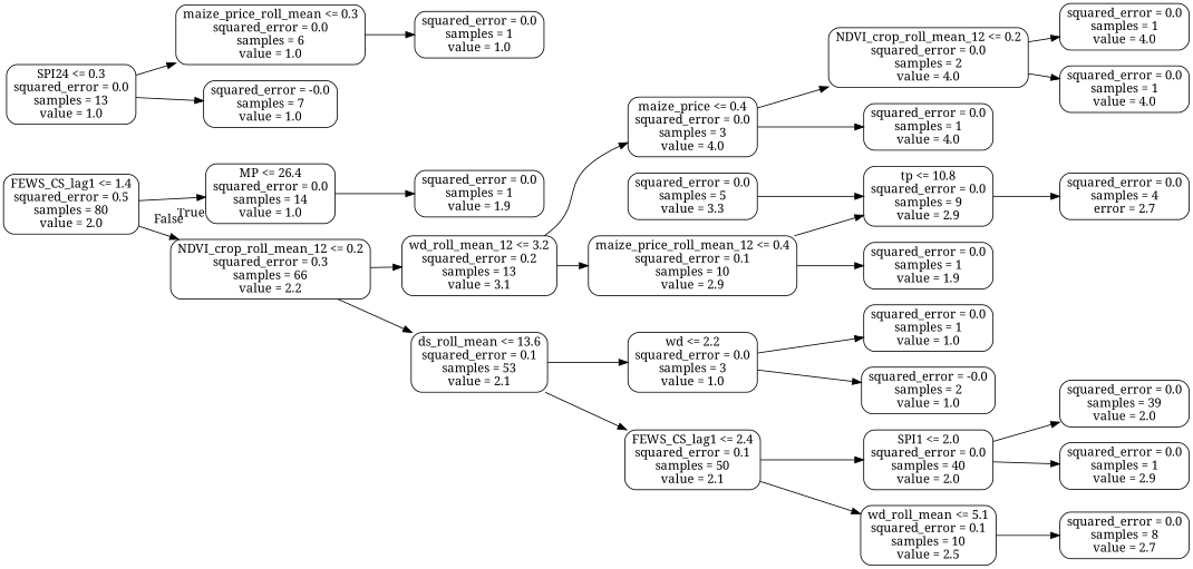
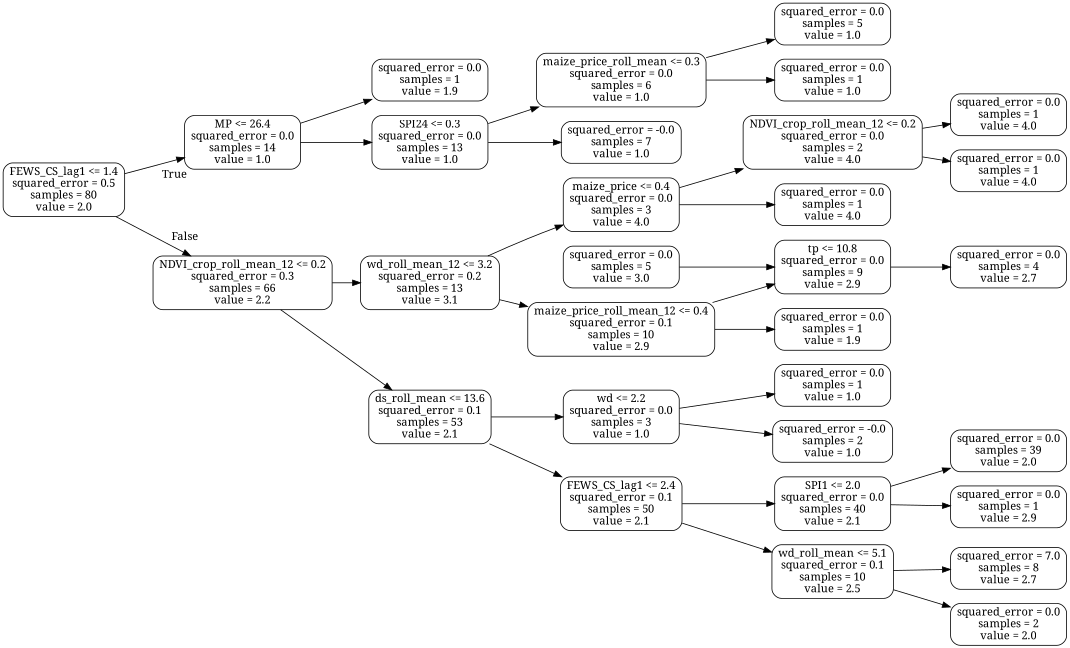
  digraph {
    fontname="Noto Serif"
    rankdir=LR
    node [color=black fontname="Noto Serif" shape=box style=rounded]
    edge [fontname="Noto Serif"]
    n1 [label="FEWS_CS_lag1 <= 1.4\nsquared_error = 0.5\nsamples = 80\nvalue = 2.0"]
    n2 [label="MP <= 26.4\nsquared_error = 0.0\nsamples = 14\nvalue = 1.0"]
    n3 [label="NDVI_crop_roll_mean_12 <= 0.2\nsquared_error = 0.3\nsamples = 66\nvalue = 2.2"]
    n4 [label="squared_error = 0.0\nsamples = 1\nvalue = 1.9"]
    n5 [label="SPI24 <= 0.3\nsquared_error = 0.0\nsamples = 13\nvalue = 1.0"]
    n6 [label="wd_roll_mean_12 <= 3.2\nsquared_error = 0.2\nsamples = 13\nvalue = 3.1"]
    n7 [label="ds_roll_mean <= 13.6\nsquared_error = 0.1\nsamples = 53\nvalue = 2.1"]
    n8 [label="maize_price_roll_mean <= 0.3\nsquared_error = 0.0\nsamples = 6\nvalue = 1.0"]
    n9 [label="squared_error = -0.0\nsamples = 7\nvalue = 1.0"]
+   n10 [label="squared_error = 0.0\nsamples = 5\nvalue = 1.0"]
    n11 [label="squared_error = 0.0\nsamples = 1\nvalue = 1.0"]
    n12 [label="maize_price <= 0.4\nsquared_error = 0.0\nsamples = 3\nvalue = 4.0"]
    n13 [label="maize_price_roll_mean_12 <= 0.4\nsquared_error = 0.1\nsamples = 10\nvalue = 2.9"]
    n14 [label="wd <= 2.2\nsquared_error = 0.0\nsamples = 3\nvalue = 1.0"]
    n15 [label="FEWS_CS_lag1 <= 2.4\nsquared_error = 0.1\nsamples = 50\nvalue = 2.1"]
    n16 [label="NDVI_crop_roll_mean_12 <= 0.2\nsquared_error = 0.0\nsamples = 2\nvalue = 4.0"]
    n17 [label="squared_error = 0.0\nsamples = 1\nvalue = 4.0"]
    n18 [label="tp <= 10.8\nsquared_error = 0.0\nsamples = 9\nvalue = 2.9"]
    n19 [label="squared_error = 0.0\nsamples = 1\nvalue = 1.9"]
    n20 [label="squared_error = 0.0\nsamples = 1\nvalue = 4.0"]
    n21 [label="squared_error = 0.0\nsamples = 1\nvalue = 4.0"]
-   n22 [label="squared_error = 0.0\nsamples = 4\nerror = 2.7"]
-   n23 [label="squared_error = 0.0\nsamples = 5\nvalue = 3.3"]
+   n22 [label="squared_error = 0.0\nsamples = 4\nvalue = 2.7"]
+   n23 [label="squared_error = 0.0\nsamples = 5\nvalue = 3.0"]
    n24 [label="squared_error = 0.0\nsamples = 1\nvalue = 1.0"]
    n25 [label="squared_error = -0.0\nsamples = 2\nvalue = 1.0"]
-   n26 [label="SPI1 <= 2.0\nsquared_error = 0.0\nsamples = 40\nvalue = 2.0"]
+   n26 [label="SPI1 <= 2.0\nsquared_error = 0.0\nsamples = 40\nvalue = 2.1"]
    n27 [label="wd_roll_mean <= 5.1\nsquared_error = 0.1\nsamples = 10\nvalue = 2.5"]
    n28 [label="squared_error = 0.0\nsamples = 39\nvalue = 2.0"]
    n29 [label="squared_error = 0.0\nsamples = 1\nvalue = 2.9"]
-   n30 [label="squared_error = 0.0\nsamples = 8\nvalue = 2.7"]
+   n30 [label="squared_error = 7.0\nsamples = 8\nvalue = 2.7"]
+   n31 [label="squared_error = 0.0\nsamples = 2\nvalue = 2.0"]
    n1 -> n2 [headlabel=True labelangle=45 labeldistance=2.5]
    n1 -> n3 [headlabel=False labelangle=-45 labeldistance=2.5]
    n2 -> n4
+   n2 -> n5
    n3 -> n6
    n3 -> n7
    n5 -> n8
    n5 -> n9
    n6 -> n12
    n6 -> n13
    n7 -> n14
    n7 -> n15
+   n8 -> n10
    n8 -> n11
    n12 -> n16
    n12 -> n17
    n13 -> n18
    n13 -> n19
    n14 -> n24
    n14 -> n25
    n15 -> n26
    n15 -> n27
    n16 -> n20
    n16 -> n21
    n18 -> n22
    n23 -> n18
    n26 -> n28
    n26 -> n29
    n27 -> n30
+   n27 -> n31
  }
